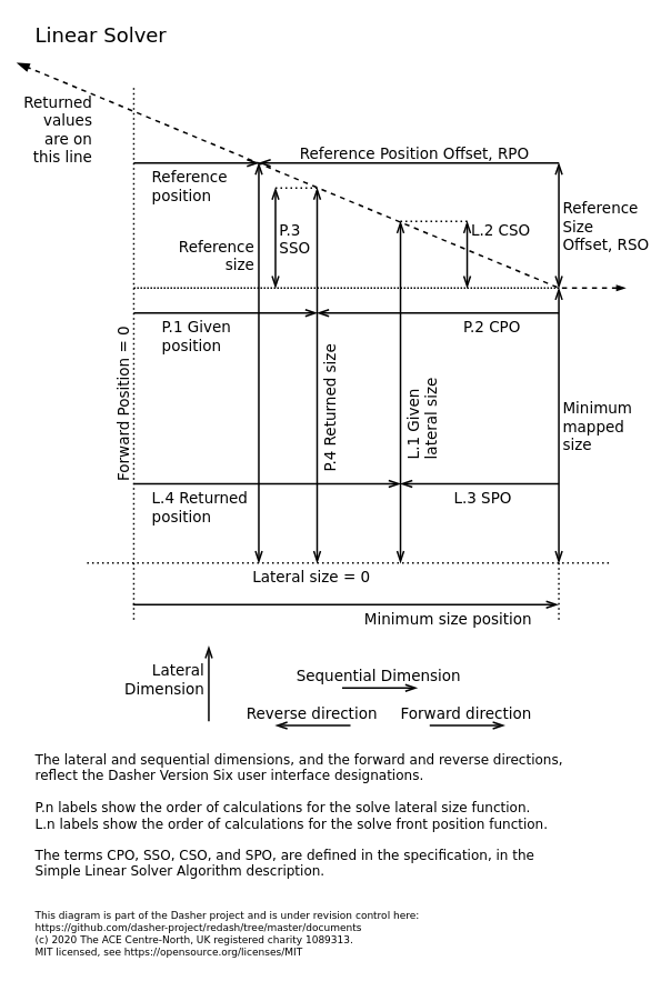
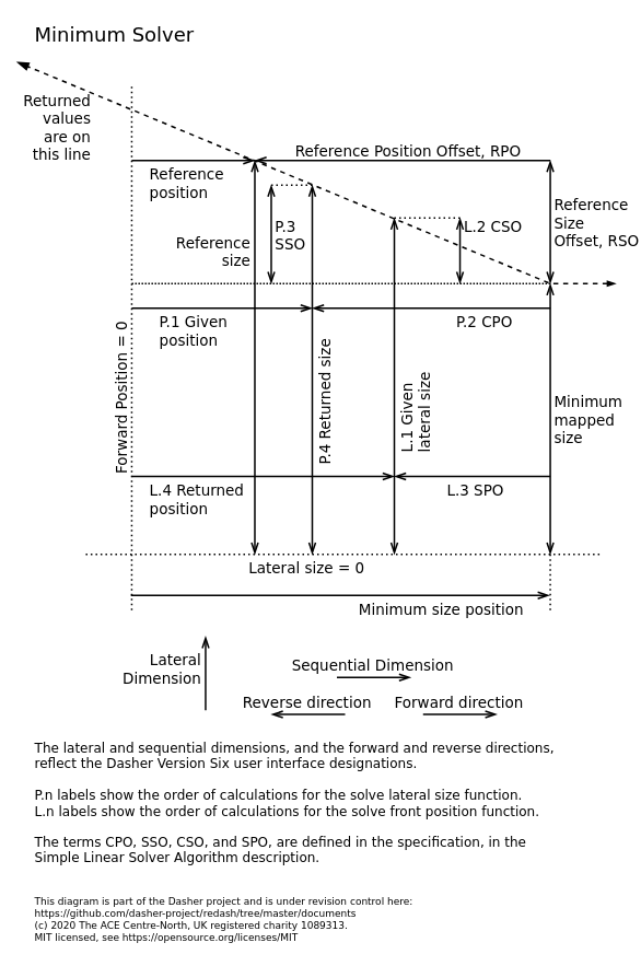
  <mxCell id="0" />
  <mxCell id="1" parent="0" />
  <mxCell id="2" value="&lt;font face=&quot;dejavu sans&quot;&gt;Forward Position = 0&lt;/font&gt;" style="endArrow=none;html=1;fontSize=18;strokeWidth=2;endFill=0;endSize=10;labelBackgroundColor=none;spacingTop=0;align=right;rounded=0;elbow=vertical;fontFamily=DejaVu Sans;startArrow=none;startFill=0;strokeColor=#000000;spacing=2;verticalAlign=bottom;horizontal=0;dashed=1;dashPattern=1 2;" parent="1" edge="1"><mxGeometry x="-0.094" width="50" height="50" relative="1" as="geometry"><mxPoint x="160" y="105" as="sourcePoint" /><mxPoint x="160" y="745" as="targetPoint" /><mxPoint as="offset" /></mxGeometry></mxCell>
  <mxCell id="3" value="Lateral&#10;Dimension" style="endArrow=openThin;fontSize=18;strokeWidth=2;endFill=0;endSize=10;labelBackgroundColor=none;spacingTop=0;align=right;rounded=0;elbow=vertical;fontFamily=DejaVu Sans;startArrow=none;startFill=0;startSize=10;verticalAlign=middle;spacing=5;" parent="1" edge="1"><mxGeometry x="0.111" width="50" height="50" relative="1" as="geometry"><mxPoint x="250" y="865" as="sourcePoint" /><mxPoint x="250" y="775" as="targetPoint" /><mxPoint y="-1" as="offset" /></mxGeometry></mxCell>
- <mxCell id="4" value="Linear Solver" style="rounded=0;shadow=0;comic=0;labelBackgroundColor=none;strokeWidth=2;fillColor=none;fontFamily=DejaVu Sans;fontSize=24;fontColor=#000000;align=left;arcSize=20;spacingTop=0;spacingLeft=0;spacing=2;spacingBottom=0;spacingRight=0;points=[[0.2, 0], [0.4, 0], [0.6, 0], [0.8, 0], [0.5,1]];strokeColor=none;" parent="1" vertex="1"><mxGeometry x="40" y="20" width="490" height="40" as="geometry" /></mxCell>
+ <mxCell id="4" value="Minimum Solver" style="rounded=0;shadow=0;comic=0;labelBackgroundColor=none;strokeWidth=2;fillColor=none;fontFamily=DejaVu Sans;fontSize=24;fontColor=#000000;align=left;arcSize=20;spacingTop=0;spacingLeft=0;spacing=2;spacingBottom=0;spacingRight=0;points=[[0.2, 0], [0.4, 0], [0.6, 0], [0.8, 0], [0.5,1]];strokeColor=none;" parent="1" vertex="1"><mxGeometry x="40" y="20" width="490" height="40" as="geometry" /></mxCell>
  <mxCell id="5" value="This diagram is part of the Dasher project and is under revision control here:&#10;https://github.com/dasher-project/redash/tree/master/documents&#10;(c) 2020 The ACE Centre-North, UK registered charity 1089313.&#10;MIT licensed, see https://opensource.org/licenses/MIT&#10;" style="rounded=0;shadow=0;comic=0;labelBackgroundColor=none;strokeWidth=2;fillColor=none;fontFamily=DejaVu Sans;fontSize=12;fontColor=#000000;align=left;arcSize=20;spacingTop=0;spacingLeft=0;spacing=2;spacingBottom=0;spacingRight=0;points=[[0.2, 0], [0.4, 0], [0.6, 0], [0.8, 0], [0.5,1]];strokeColor=none;whiteSpace=wrap;verticalAlign=top;" parent="1" vertex="1"><mxGeometry x="40" y="1085" width="640" height="70" as="geometry" /></mxCell>
  <mxCell id="6" value="Sequential Dimension" style="endArrow=openThin;fontSize=18;strokeWidth=2;endFill=0;endSize=10;labelBackgroundColor=none;spacingTop=0;align=center;rounded=0;elbow=vertical;fontFamily=DejaVu Sans;startArrow=none;startFill=0;startSize=10;verticalAlign=bottom;spacing=5;" parent="1" edge="1"><mxGeometry x="-0.027" width="50" height="50" relative="1" as="geometry"><mxPoint x="410" y="825" as="sourcePoint" /><mxPoint x="500" y="825" as="targetPoint" /><mxPoint as="offset" /></mxGeometry></mxCell>
  <mxCell id="7" value="The lateral and sequential dimensions, and the forward and reverse directions, reflect the Dasher Version Six user interface designations.&lt;br&gt;&lt;br&gt;P.n labels show the order of calculations for the solve lateral size function.&lt;br&gt;L.n labels show the order of calculations for the solve front position function.&lt;br&gt;&lt;br&gt;The terms CPO, SSO, CSO, and SPO, are defined in the specification, in the Simple Linear Solver Algorithm description." style="rounded=0;shadow=0;comic=0;labelBackgroundColor=none;strokeWidth=2;fillColor=none;fontFamily=DejaVu Sans;fontSize=16;fontColor=#000000;align=left;arcSize=20;spacingTop=0;spacingLeft=0;spacing=2;spacingBottom=0;spacingRight=0;points=[[0.2, 0], [0.4, 0], [0.6, 0], [0.8, 0], [0.5,1]];strokeColor=none;whiteSpace=wrap;verticalAlign=top;html=1;" parent="1" vertex="1"><mxGeometry x="40" y="895" width="640" height="160" as="geometry" /></mxCell>
  <mxCell id="8" value="Forward direction" style="endArrow=openThin;fontSize=18;strokeWidth=2;endFill=0;endSize=10;labelBackgroundColor=none;spacingTop=0;align=center;rounded=0;elbow=vertical;fontFamily=DejaVu Sans;startArrow=none;startFill=0;startSize=10;verticalAlign=bottom;spacing=5;" parent="1" edge="1"><mxGeometry x="-0.027" width="50" height="50" relative="1" as="geometry"><mxPoint x="515" y="870" as="sourcePoint" /><mxPoint x="605" y="870" as="targetPoint" /><mxPoint as="offset" /></mxGeometry></mxCell>
  <mxCell id="9" value="Reverse direction" style="endArrow=none;fontSize=18;strokeWidth=2;endFill=0;endSize=10;labelBackgroundColor=none;spacingTop=0;align=center;rounded=0;elbow=vertical;fontFamily=DejaVu Sans;startArrow=openThin;startFill=0;startSize=10;verticalAlign=bottom;spacing=5;" parent="1" edge="1"><mxGeometry x="-0.027" width="50" height="50" relative="1" as="geometry"><mxPoint x="330" y="870" as="sourcePoint" /><mxPoint x="420" y="870" as="targetPoint" /><mxPoint as="offset" /></mxGeometry></mxCell>
  <mxCell id="10" value="Minimum size position" style="endArrow=openThin;fontSize=18;strokeWidth=2;endFill=0;endSize=10;labelBackgroundColor=none;spacingTop=0;align=right;rounded=0;elbow=vertical;fontFamily=DejaVu Sans;startArrow=none;startFill=0;startSize=10;verticalAlign=top;" parent="1" edge="1"><mxGeometry x="0.886" width="50" height="50" relative="1" as="geometry"><mxPoint x="159" y="725" as="sourcePoint" /><mxPoint x="669" y="725" as="targetPoint" /><mxPoint as="offset" /></mxGeometry></mxCell>
  <mxCell id="11" value="Minimum&#10;mapped&#10;size" style="endArrow=openThin;fontSize=18;strokeWidth=2;endFill=0;endSize=10;labelBackgroundColor=none;spacingTop=0;align=left;rounded=0;elbow=vertical;fontFamily=DejaVu Sans;startArrow=openThin;startFill=0;startSize=10;verticalAlign=middle;spacing=5;" edge="1" parent="1"><mxGeometry width="50" height="50" relative="1" as="geometry"><mxPoint x="670" y="675" as="sourcePoint" /><mxPoint x="670" y="345" as="targetPoint" /><mxPoint as="offset" /></mxGeometry></mxCell>
  <mxCell id="12" value="Reference&#10;size" style="endArrow=openThin;fontSize=18;strokeWidth=2;endFill=0;endSize=10;labelBackgroundColor=none;spacingTop=0;align=right;rounded=0;elbow=vertical;fontFamily=DejaVu Sans;startArrow=openThin;startFill=0;startSize=10;verticalAlign=middle;spacing=5;" edge="1" parent="1"><mxGeometry x="0.542" width="50" height="50" relative="1" as="geometry"><mxPoint x="310" y="675" as="sourcePoint" /><mxPoint x="310" y="195" as="targetPoint" /><mxPoint as="offset" /></mxGeometry></mxCell>
  <mxCell id="13" value="Reference&#10;position" style="endArrow=openThin;fontSize=18;strokeWidth=2;endFill=0;endSize=10;labelBackgroundColor=none;spacingTop=0;align=left;rounded=0;elbow=vertical;fontFamily=DejaVu Sans;startArrow=none;startFill=0;startSize=10;verticalAlign=top;" edge="1" parent="1"><mxGeometry x="-0.733" width="50" height="50" relative="1" as="geometry"><mxPoint x="160" y="195" as="sourcePoint" /><mxPoint x="310" y="195" as="targetPoint" /><mxPoint as="offset" /></mxGeometry></mxCell>
  <mxCell id="14" value="Returned&#10;values&#10;are on&#10;this line" style="endArrow=blockThin;fontSize=18;strokeWidth=2;endFill=1;endSize=10;labelBackgroundColor=none;spacingTop=0;align=right;rounded=0;elbow=vertical;fontFamily=DejaVu Sans;startArrow=blockThin;startFill=1;dashed=1;labelBorderColor=none;horizontal=1;verticalAlign=top;" edge="1" parent="1"><mxGeometry x="0.753" y="-8" width="50" height="50" relative="1" as="geometry"><mxPoint x="750" y="345" as="sourcePoint" /><mxPoint x="20" y="75" as="targetPoint" /><Array as="points"><mxPoint x="670" y="345" /></Array><mxPoint as="offset" /></mxGeometry></mxCell>
  <mxCell id="15" value="P.1 Given&#10;position" style="endArrow=openThin;fontSize=18;strokeWidth=2;endFill=0;endSize=10;labelBackgroundColor=none;spacingTop=0;align=left;rounded=0;elbow=vertical;fontFamily=DejaVu Sans;startArrow=none;startFill=0;startSize=10;verticalAlign=top;" edge="1" parent="1"><mxGeometry x="-0.708" width="50" height="50" relative="1" as="geometry"><mxPoint x="160" y="375" as="sourcePoint" /><mxPoint x="380" y="375" as="targetPoint" /><mxPoint as="offset" /></mxGeometry></mxCell>
  <mxCell id="16" value="&lt;font face=&quot;dejavu sans&quot;&gt;Lateral size = 0&lt;/font&gt;" style="endArrow=none;html=1;fontSize=18;strokeWidth=2;endFill=0;endSize=10;labelBackgroundColor=none;spacingTop=0;align=right;rounded=0;elbow=vertical;fontFamily=DejaVu Sans;startArrow=none;startFill=0;strokeColor=#000000;spacing=2;verticalAlign=top;horizontal=1;dashed=1;dashPattern=1 2;" edge="1" parent="1"><mxGeometry x="-0.094" width="50" height="50" relative="1" as="geometry"><mxPoint x="730" y="675" as="sourcePoint" /><mxPoint x="100" y="675" as="targetPoint" /><mxPoint as="offset" /></mxGeometry></mxCell>
  <mxCell id="17" value="P.2 CPO" style="endArrow=openThin;fontSize=18;strokeWidth=2;endFill=0;endSize=10;labelBackgroundColor=#ffffff;spacingTop=0;align=center;rounded=0;elbow=vertical;fontFamily=DejaVu Sans;startArrow=none;startFill=0;startSize=10;verticalAlign=top;labelBorderColor=none;" edge="1" parent="1"><mxGeometry x="-0.448" width="50" height="50" relative="1" as="geometry"><mxPoint x="670" y="375" as="sourcePoint" /><mxPoint x="380" y="375" as="targetPoint" /><mxPoint as="offset" /></mxGeometry></mxCell>
  <mxCell id="18" value="P.3&#10;SSO" style="endArrow=openThin;fontSize=18;strokeWidth=2;endFill=0;endSize=10;labelBackgroundColor=none;spacingTop=0;align=left;rounded=0;elbow=vertical;fontFamily=DejaVu Sans;startArrow=openThin;startFill=0;startSize=10;verticalAlign=middle;spacing=5;" edge="1" parent="1"><mxGeometry width="50" height="50" relative="1" as="geometry"><mxPoint x="330" y="345" as="sourcePoint" /><mxPoint x="330" y="225" as="targetPoint" /><mxPoint as="offset" /></mxGeometry></mxCell>
  <mxCell id="19" value="" style="endArrow=none;html=1;fontSize=18;strokeWidth=2;endFill=0;endSize=10;labelBackgroundColor=none;spacingTop=0;align=right;rounded=0;elbow=vertical;fontFamily=DejaVu Sans;startArrow=none;startFill=0;strokeColor=#000000;spacing=2;verticalAlign=top;horizontal=1;dashed=1;dashPattern=1 1;" edge="1" parent="1"><mxGeometry x="-0.094" width="50" height="50" relative="1" as="geometry"><mxPoint x="670" y="345" as="sourcePoint" /><mxPoint x="160" y="345" as="targetPoint" /><mxPoint as="offset" /></mxGeometry></mxCell>
  <mxCell id="20" value="P.4 Returned size" style="endArrow=openThin;fontSize=18;strokeWidth=2;endFill=0;endSize=10;labelBackgroundColor=none;spacingTop=0;align=left;rounded=0;elbow=vertical;fontFamily=DejaVu Sans;startArrow=openThin;startFill=0;startSize=10;verticalAlign=top;spacing=5;horizontal=0;" edge="1" parent="1"><mxGeometry x="-0.467" width="50" height="50" relative="1" as="geometry"><mxPoint x="380" y="675" as="sourcePoint" /><mxPoint x="380" y="225" as="targetPoint" /><mxPoint as="offset" /></mxGeometry></mxCell>
  <mxCell id="21" value="" style="endArrow=none;html=1;fontSize=18;strokeWidth=2;endFill=0;endSize=10;labelBackgroundColor=none;spacingTop=0;align=right;rounded=0;elbow=vertical;fontFamily=DejaVu Sans;startArrow=none;startFill=0;strokeColor=#000000;spacing=2;verticalAlign=top;horizontal=1;dashed=1;dashPattern=1 2;" edge="1" parent="1"><mxGeometry x="-0.094" width="50" height="50" relative="1" as="geometry"><mxPoint x="330" y="225" as="sourcePoint" /><mxPoint x="380" y="225" as="targetPoint" /><mxPoint as="offset" /></mxGeometry></mxCell>
  <mxCell id="22" value="Reference Position Offset, RPO" style="endArrow=openThin;fontSize=18;strokeWidth=2;endFill=0;endSize=10;labelBackgroundColor=none;spacingTop=0;align=center;rounded=0;elbow=vertical;fontFamily=DejaVu Sans;startArrow=none;startFill=0;startSize=10;verticalAlign=bottom;" edge="1" parent="1"><mxGeometry x="-0.04" width="50" height="50" relative="1" as="geometry"><mxPoint x="670" y="195" as="sourcePoint" /><mxPoint x="310" y="195" as="targetPoint" /><mxPoint as="offset" /></mxGeometry></mxCell>
  <mxCell id="23" value="Reference&#10;Size&#10;Offset, RSO" style="endArrow=openThin;fontSize=18;strokeWidth=2;endFill=0;endSize=10;labelBackgroundColor=none;spacingTop=0;align=left;rounded=0;elbow=vertical;fontFamily=DejaVu Sans;startArrow=openThin;startFill=0;startSize=10;verticalAlign=middle;spacing=5;" edge="1" parent="1"><mxGeometry width="50" height="50" relative="1" as="geometry"><mxPoint x="670" y="345" as="sourcePoint" /><mxPoint x="670" y="195" as="targetPoint" /><mxPoint as="offset" /></mxGeometry></mxCell>
  <mxCell id="24" value="L.1 Given&#10;lateral size" style="endArrow=openThin;fontSize=18;strokeWidth=2;endFill=0;endSize=10;labelBackgroundColor=none;spacingTop=0;align=left;rounded=0;elbow=vertical;fontFamily=DejaVu Sans;startArrow=openThin;startFill=0;startSize=10;verticalAlign=top;spacing=5;horizontal=0;" edge="1" parent="1"><mxGeometry x="-0.341" width="50" height="50" relative="1" as="geometry"><mxPoint x="480" y="675" as="sourcePoint" /><mxPoint x="480" y="265" as="targetPoint" /><mxPoint as="offset" /></mxGeometry></mxCell>
  <mxCell id="25" value="L.2 CSO" style="endArrow=openThin;fontSize=18;strokeWidth=2;endFill=0;endSize=10;labelBackgroundColor=none;spacingTop=0;align=left;rounded=0;elbow=vertical;fontFamily=DejaVu Sans;startArrow=openThin;startFill=0;startSize=10;verticalAlign=middle;spacing=5;" edge="1" parent="1"><mxGeometry x="0.75" width="50" height="50" relative="1" as="geometry"><mxPoint x="560" y="345" as="sourcePoint" /><mxPoint x="560" y="265" as="targetPoint" /><mxPoint as="offset" /></mxGeometry></mxCell>
  <mxCell id="26" value="" style="endArrow=none;html=1;fontSize=18;strokeWidth=2;endFill=0;endSize=10;labelBackgroundColor=none;spacingTop=0;align=right;rounded=0;elbow=vertical;fontFamily=DejaVu Sans;startArrow=none;startFill=0;strokeColor=#000000;spacing=2;verticalAlign=top;horizontal=1;dashed=1;dashPattern=1 2;" edge="1" parent="1"><mxGeometry x="-0.094" width="50" height="50" relative="1" as="geometry"><mxPoint x="480" y="265" as="sourcePoint" /><mxPoint x="560" y="265" as="targetPoint" /><mxPoint as="offset" /></mxGeometry></mxCell>
  <mxCell id="27" value="L.4 Returned&#10;position" style="endArrow=openThin;fontSize=18;strokeWidth=2;endFill=0;endSize=10;labelBackgroundColor=none;spacingTop=0;align=left;rounded=0;elbow=vertical;fontFamily=DejaVu Sans;startArrow=none;startFill=0;startSize=10;verticalAlign=top;" edge="1" parent="1"><mxGeometry x="-0.875" width="50" height="50" relative="1" as="geometry"><mxPoint x="160" y="580" as="sourcePoint" /><mxPoint x="480" y="580" as="targetPoint" /><mxPoint as="offset" /></mxGeometry></mxCell>
  <mxCell id="28" value="L.3 SPO" style="endArrow=openThin;fontSize=18;strokeWidth=2;endFill=0;endSize=10;labelBackgroundColor=none;spacingTop=0;align=center;rounded=0;elbow=vertical;fontFamily=DejaVu Sans;startArrow=none;startFill=0;startSize=10;verticalAlign=top;" edge="1" parent="1"><mxGeometry x="-0.04" width="50" height="50" relative="1" as="geometry"><mxPoint x="670" y="580" as="sourcePoint" /><mxPoint x="480" y="580" as="targetPoint" /><mxPoint as="offset" /></mxGeometry></mxCell>
  <mxCell id="29" value="" style="endArrow=none;html=1;fontSize=18;strokeWidth=2;endFill=0;endSize=10;labelBackgroundColor=none;spacingTop=0;align=right;rounded=0;elbow=vertical;fontFamily=DejaVu Sans;startArrow=none;startFill=0;strokeColor=#000000;spacing=2;verticalAlign=top;horizontal=1;dashed=1;dashPattern=1 2;" edge="1" parent="1"><mxGeometry x="-0.094" width="50" height="50" relative="1" as="geometry"><mxPoint x="670" y="675" as="sourcePoint" /><mxPoint x="670" y="745" as="targetPoint" /><mxPoint as="offset" /></mxGeometry></mxCell>
